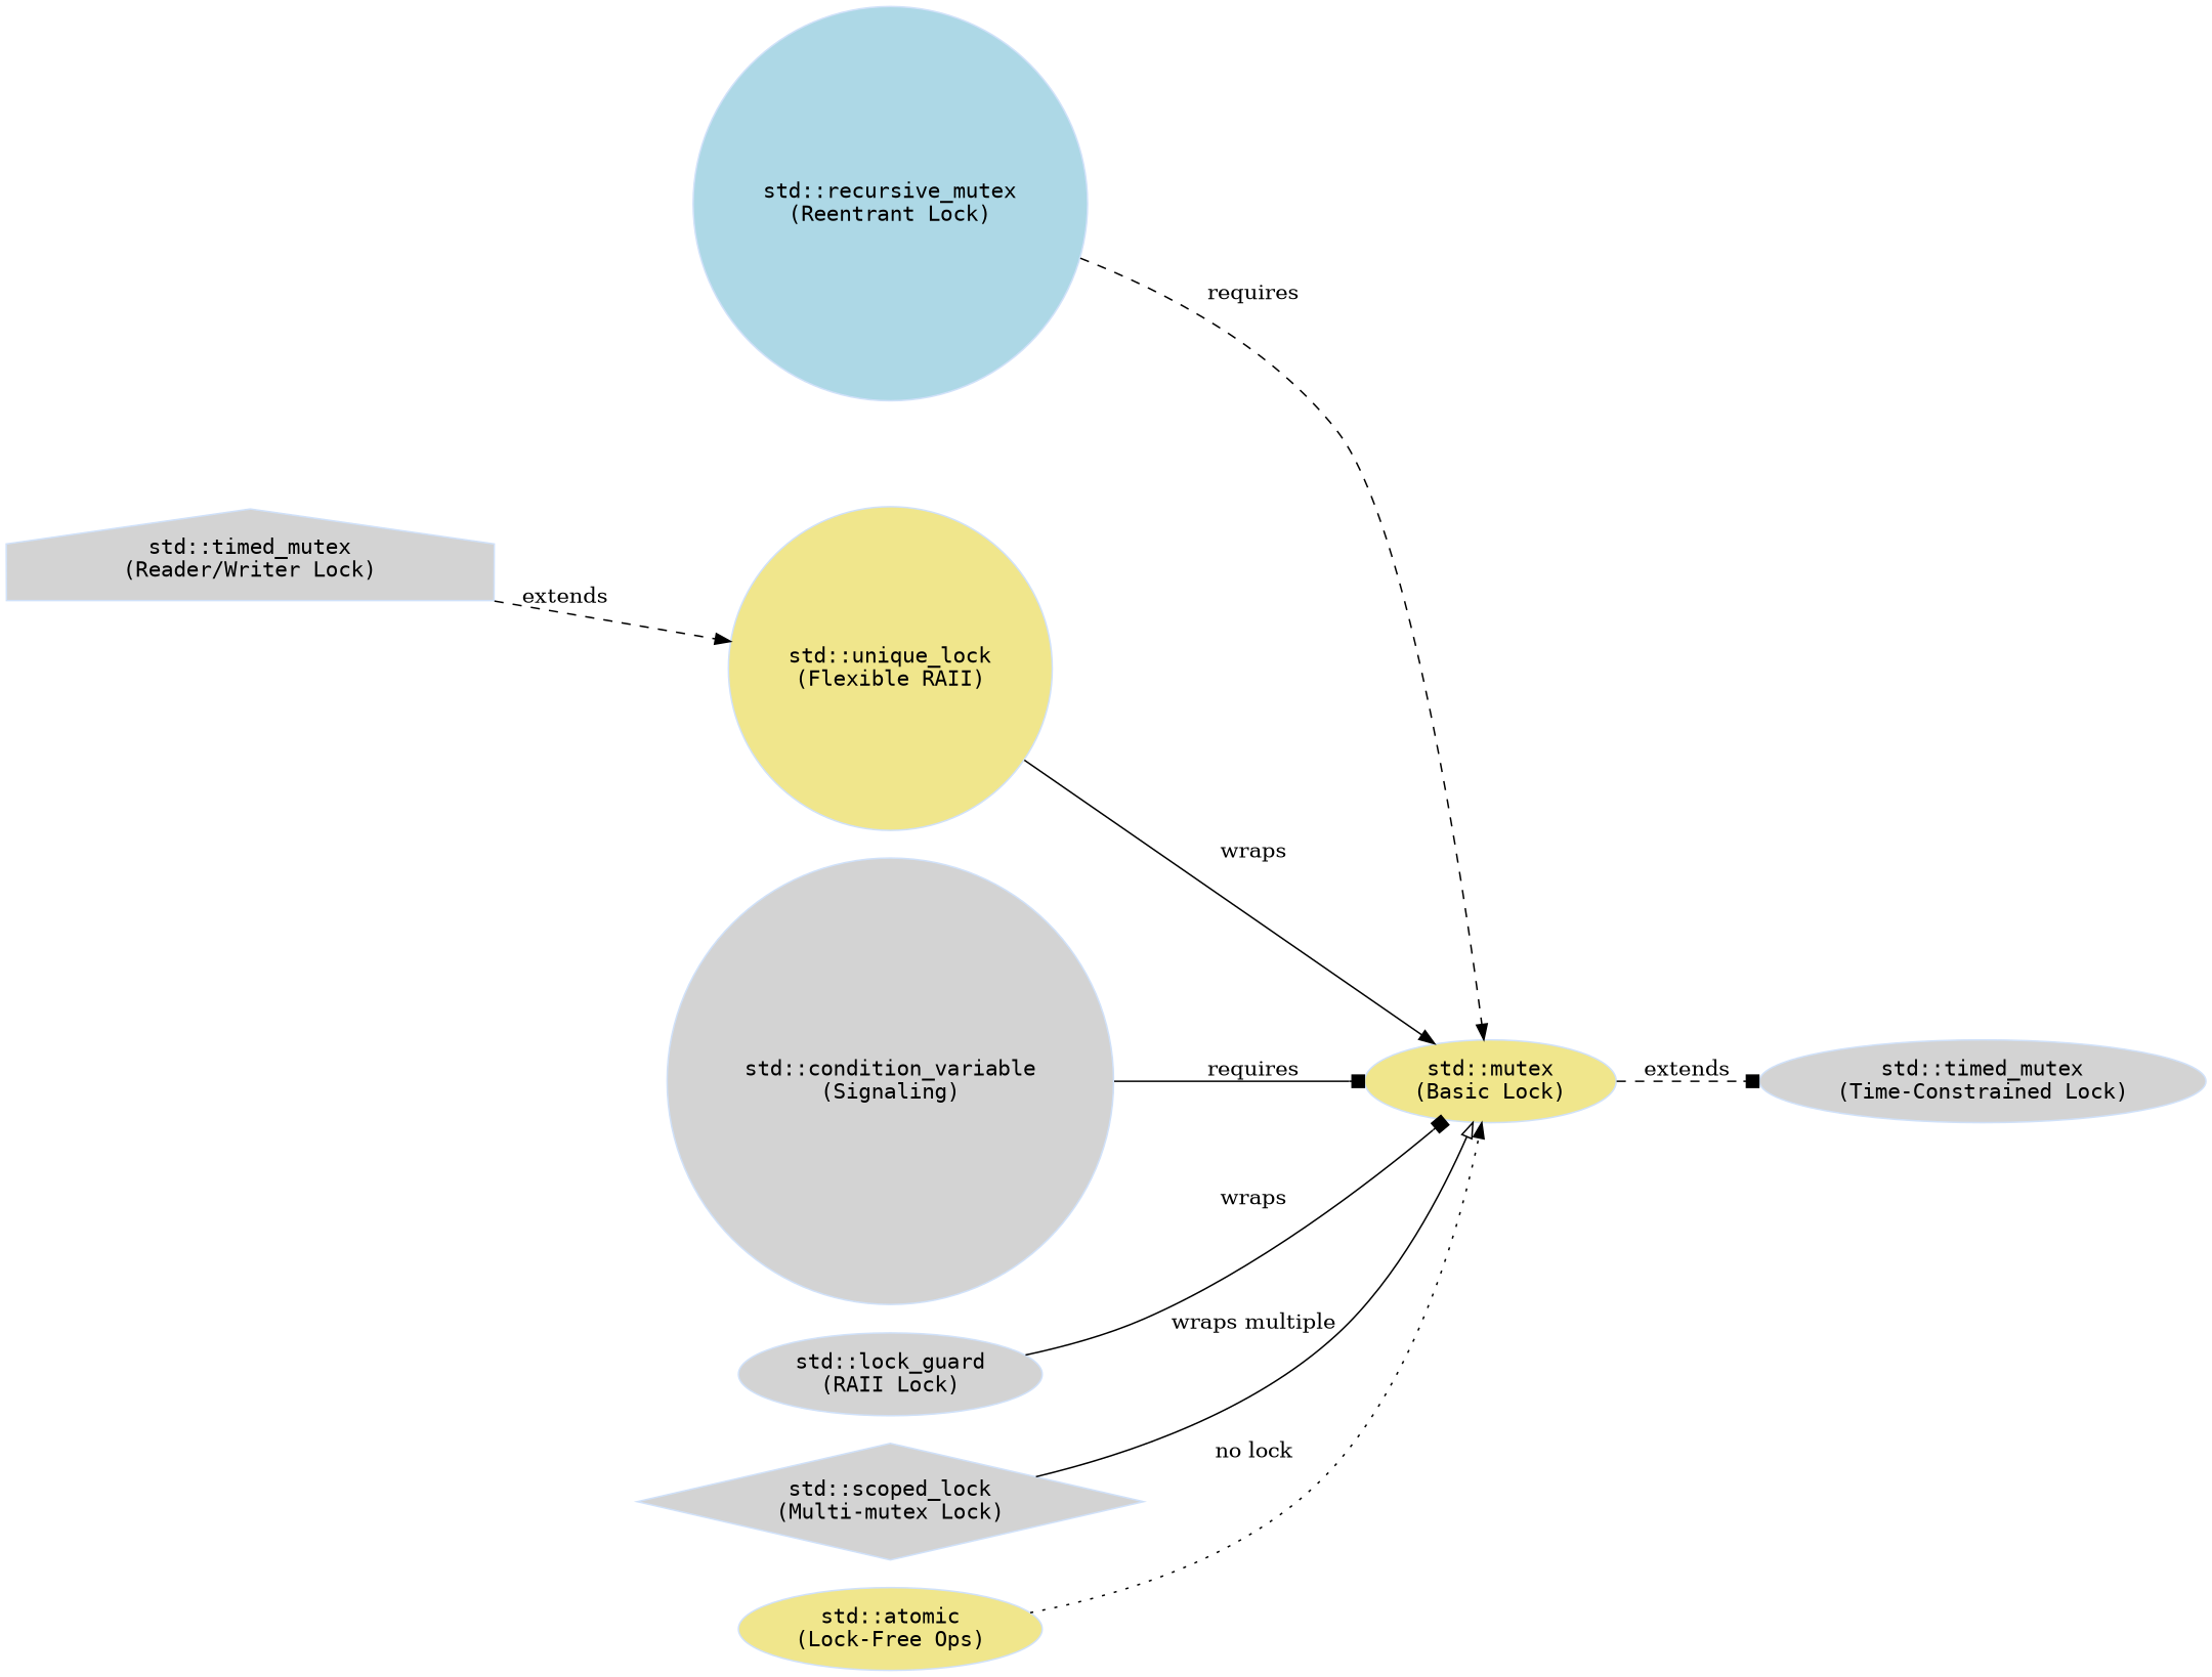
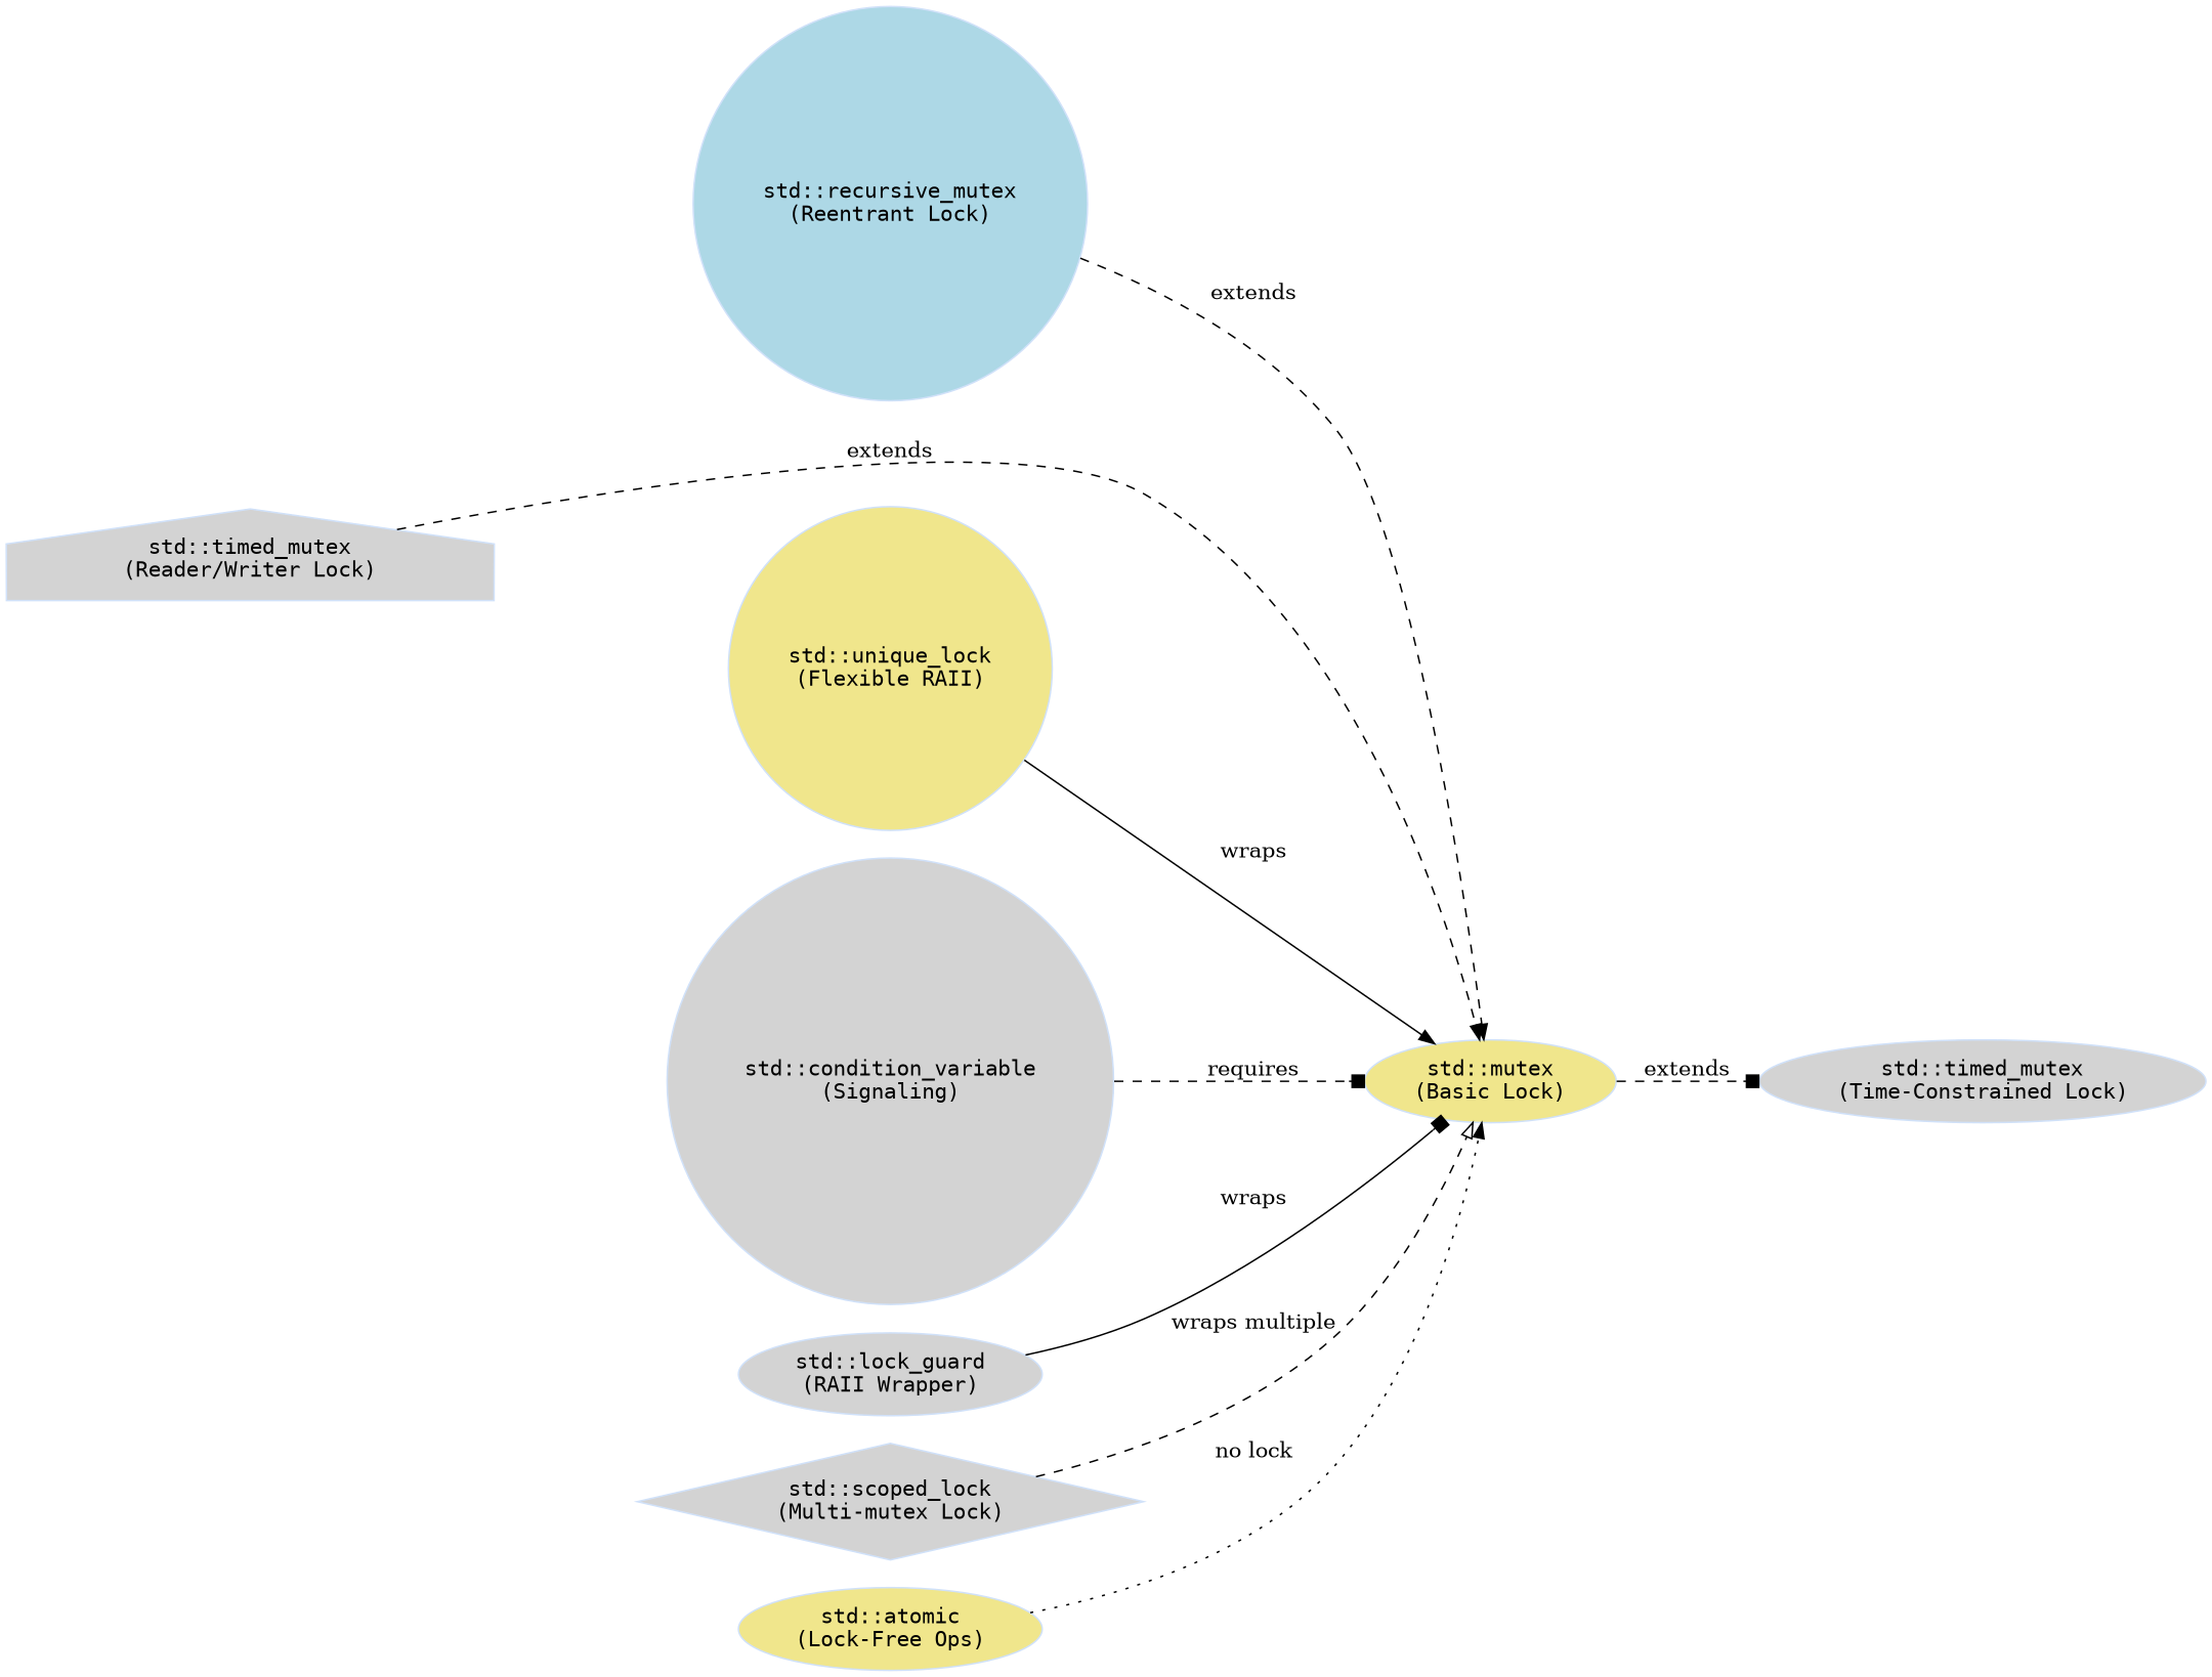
  digraph {
    rankdir=LR
    node [color="#d0e1f9" fillcolor=lightgrey fontname=Consolas shape=ellipse style=filled]
    edge [arrowhead=normal]
    n1 [fillcolor=khaki label="std::mutex\n(Basic Lock)"]
    n2 [label="std::timed_mutex\n(Time-Constrained Lock)"]
    n3 [fillcolor=lightblue label="std::recursive_mutex\n(Reentrant Lock)" shape=circle]
    n4 [label="std::timed_mutex\n(Reader/Writer Lock)" shape=house]
    n5 [label="std::condition_variable\n(Signaling)" shape=circle]
-   n6 [label="std::lock_guard\n(RAII Lock)"]
+   n6 [label="std::lock_guard\n(RAII Wrapper)"]
    n7 [fillcolor=khaki label="std::unique_lock\n(Flexible RAII)" shape=circle]
    n8 [label="std::scoped_lock\n(Multi-mutex Lock)" shape=diamond]
    n9 [fillcolor=khaki label="std::atomic\n(Lock-Free Ops)"]
    n1 -> n2 [arrowhead=box label=extends style=dashed]
-   n3 -> n1 [label=requires style=dashed]
-   n4 -> n7 [label=extends style=dashed]
-   n5 -> n1 [arrowhead=box label=requires]
+   n3 -> n1 [label=extends style=dashed]
+   n4 -> n1 [label=extends style=dashed]
+   n5 -> n1 [arrowhead=box label=requires style=dashed]
    n6 -> n1 [arrowhead=box label=wraps]
    n7 -> n1 [label=wraps]
-   n8 -> n1 [arrowhead=onormal label="wraps multiple"]
+   n8 -> n1 [arrowhead=onormal label="wraps multiple" style=dashed]
    n9 -> n1 [label="no lock" style=dotted]
  }
